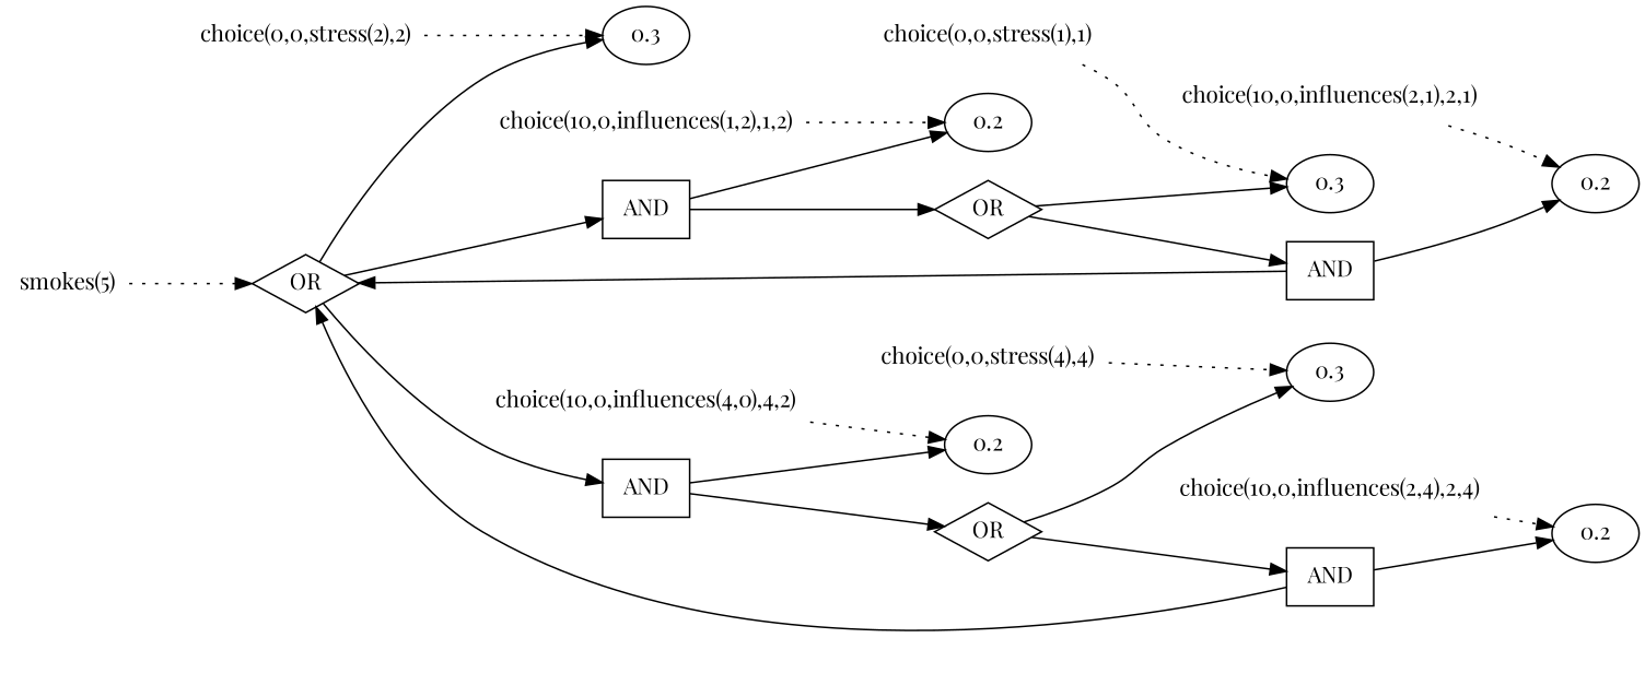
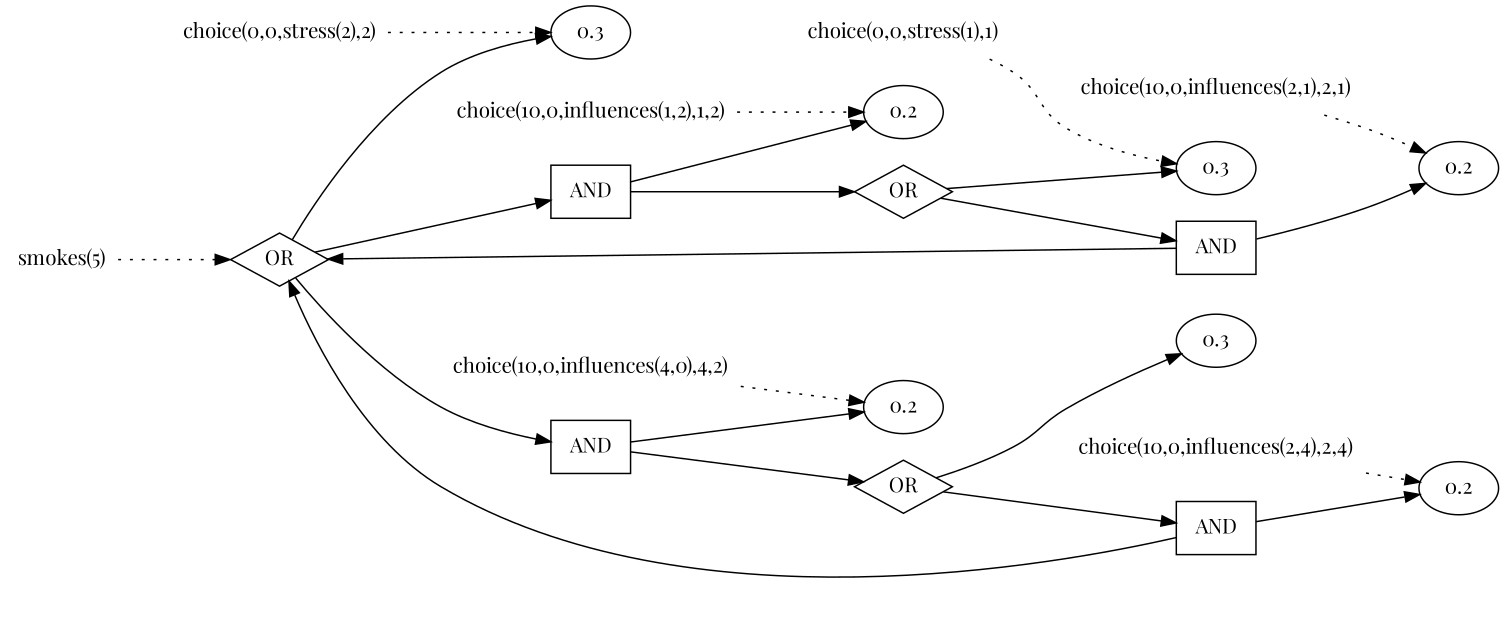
  digraph {
    fontname="Playfair Display"
    rankdir=LR
    node [fillcolor=white fontname="Playfair Display" shape=plaintext style=filled]
    edge [fontname="Playfair Display"]
    n1 [label=OR shape=diamond]
    n2 [label=0.3 shape=ellipse]
    n3 [label=AND shape=box]
    n4 [label=AND shape=box]
    n5 [label=OR shape=diamond]
    n6 [label=0.2 shape=ellipse]
    n7 [label=OR shape=diamond]
    n8 [label=0.2 shape=ellipse]
    n9 [label=AND shape=box]
    n10 [label=0.3 shape=ellipse]
    n11 [label=AND shape=box]
    n12 [label=0.3 shape=ellipse]
    n13 [label=0.2 shape=ellipse]
    n14 [label=0.2 shape=ellipse]
    n15 [label="choice(10,0,influences(4,0),4,2)" fillcolor="" style=""]
    n16 [label="choice(0,0,stress(2),2)" fillcolor="" style=""]
    n17 [label="choice(10,0,influences(2,4),2,4)" fillcolor="" style=""]
    n18 [label="smokes(5)" fillcolor="" style=""]
    n19 [label="choice(0,0,stress(1),1)" fillcolor="" style=""]
-   n20 [label="choice(0,0,stress(4),4)" fillcolor="" style=""]
    n21 [label="choice(10,0,influences(1,2),1,2)" fillcolor="" style=""]
    n22 [label="choice(10,0,influences(2,1),2,1)" fillcolor="" style=""]
    n1 -> n2
    n1 -> n3
    n1 -> n4
    n3 -> n5
    n3 -> n6
    n4 -> n7
    n4 -> n8
    n5 -> n9
    n5 -> n10
    n7 -> n11
    n7 -> n12
    n9 -> n1
    n9 -> n13
    n11 -> n1
    n11 -> n14
    n15 -> n8 [style=dotted]
    n16 -> n2 [style=dotted]
    n17 -> n14 [style=dotted]
    n18 -> n1 [style=dotted]
    n19 -> n10 [style=dotted]
-   n20 -> n12 [style=dotted]
    n21 -> n6 [style=dotted]
    n22 -> n13 [style=dotted]
  }
